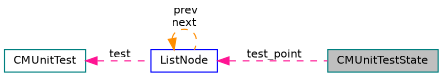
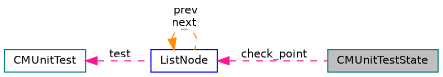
  digraph {
    rankdir=LR
    node [color=teal fillcolor=white fontname=Helvetica fontsize=10 shape=record style=filled]
    edge [color=deeppink dir=back fontname=Helvetica fontsize=10 labelfontname=Helvetica labelfontsize=10 style=dashed]
    n1 [fillcolor=grey75 fontcolor=black height=0.2 label=CMUnitTestState width=0.4]
    n2 [color=blue height=0.2 label=ListNode width=0.4]
    n3 [height=0.2 label=CMUnitTest width=0.4]
-   n2 -> n1 [label=" test_point"]
+   n2 -> n1 [label=" check_point"]
    n2 -> n2 [color=darkorange label=" prev\nnext"]
    n3 -> n2 [label=" test"]
  }
